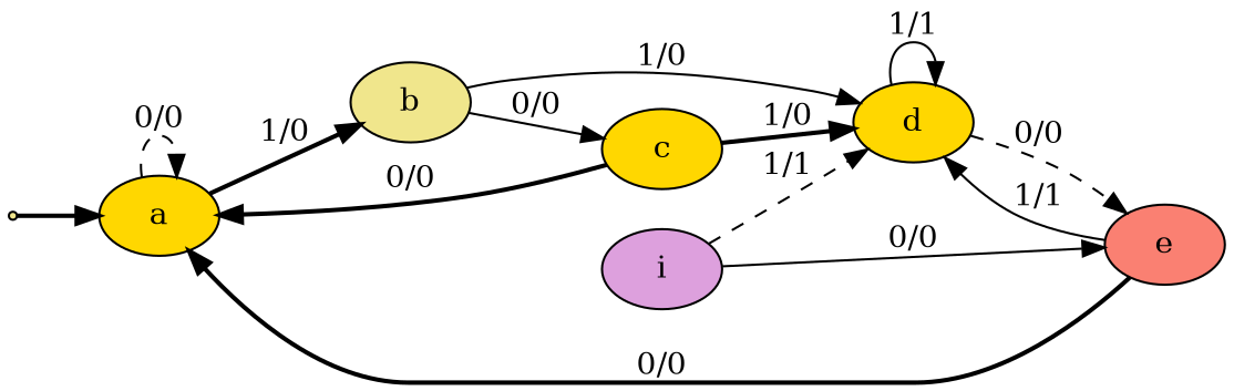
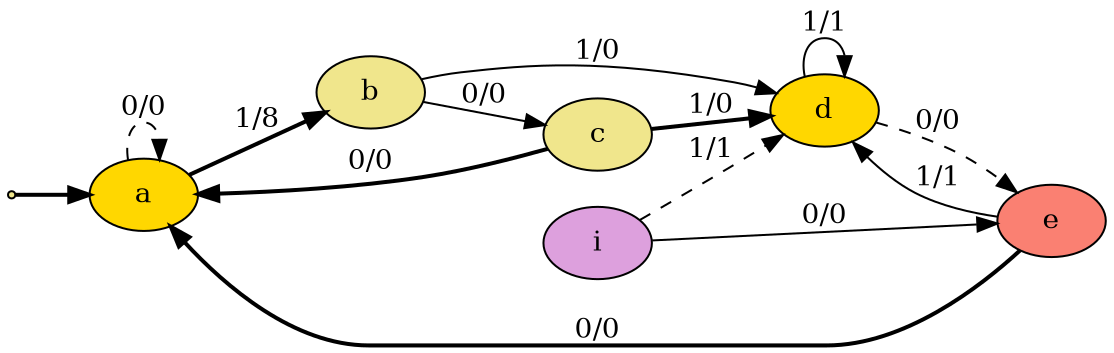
  digraph {
    rankdir=LR
    node [fillcolor=gold style=filled]
    edge [style=bold]
    INIT [fillcolor=khaki shape=point]
    n2 [label=a]
    n3 [fillcolor=khaki label=b]
-   n4 [label=c]
+   n4 [fillcolor=khaki label=c]
    n5 [label=d]
    n6 [fillcolor=salmon label=e]
    n7 [fillcolor=plum label=i]
    INIT -> n2
    n2 -> n2 [label="0/0" style=dashed]
-   n2 -> n3 [label="1/0"]
+   n2 -> n3 [label="1/8"]
    n3 -> n4 [label="0/0" style=solid]
    n3 -> n5 [label="1/0" style=solid]
    n4 -> n2 [label="0/0"]
    n4 -> n5 [label="1/0"]
    n5 -> n5 [label="1/1" style=solid]
    n5 -> n6 [label="0/0" style=dashed]
    n6 -> n2 [label="0/0"]
    n6 -> n5 [label="1/1" style=solid]
    n7 -> n5 [label="1/1" style=dashed]
    n7 -> n6 [label="0/0" style=solid]
  }
